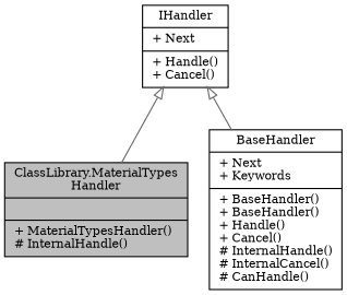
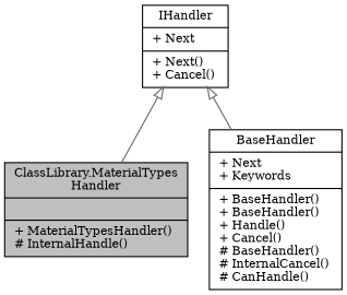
  digraph {
    fontname="DejaVu Serif"
    node [color=black fillcolor=white fontname="DejaVu Serif" fontsize=10 shape=record style=filled]
    edge [arrowtail=onormal color=gray40 dir=back fontname="DejaVu Serif" fontsize=10 labelfontname=Helvetica labelfontsize=10 style=solid]
    n1 [fillcolor=grey75 fontcolor=black height=0.2 label="{ClassLibrary.MaterialTypes\lHandler\n||+ MaterialTypesHandler()\l# InternalHandle()\l}" width=0.4]
-   n2 [height=0.2 label="{BaseHandler\n|+ Next\l+ Keywords\l|+ BaseHandler()\l+ BaseHandler()\l+ Handle()\l+ Cancel()\l# InternalHandle()\l# InternalCancel()\l# CanHandle()\l}" width=0.4]
-   n3 [height=0.2 label="{IHandler\n|+ Next\l|+ Handle()\l+ Cancel()\l}" width=0.4]
+   n2 [height=0.2 label="{BaseHandler\n|+ Next\l+ Keywords\l|+ BaseHandler()\l+ BaseHandler()\l+ Handle()\l+ Cancel()\l# BaseHandler()\l# InternalCancel()\l# CanHandle()\l}" width=0.4]
+   n3 [height=0.2 label="{IHandler\n|+ Next\l|+ Next()\l+ Cancel()\l}" width=0.4]
    n3 -> n1
    n3 -> n2
  }
